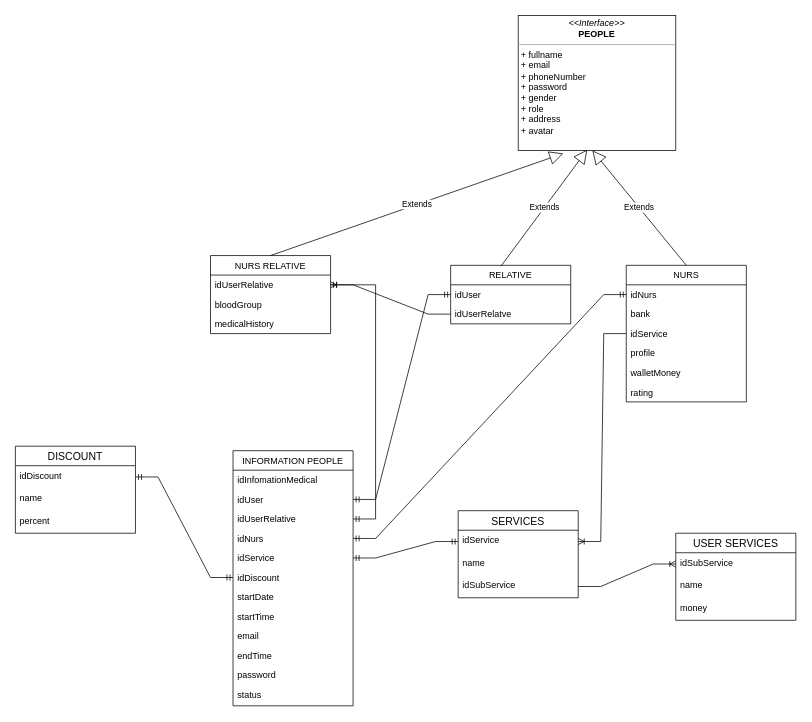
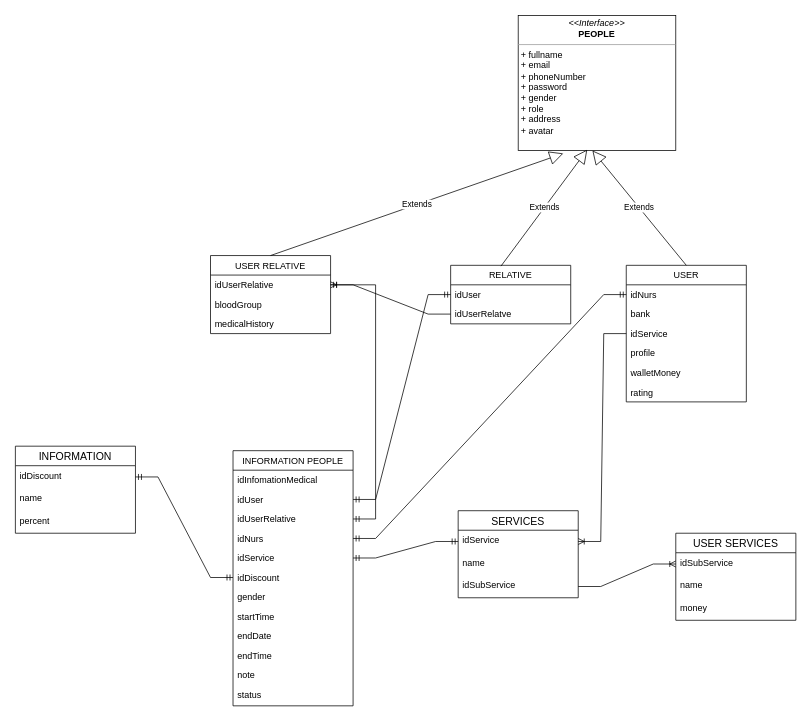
  <mxCell id="0" />
  <mxCell id="1" parent="0" />
  <mxCell id="2" value="RELATIVE" style="swimlane;fontStyle=0;align=center;verticalAlign=top;childLayout=stackLayout;horizontal=1;startSize=26;horizontalStack=0;resizeParent=1;resizeLast=0;collapsible=1;marginBottom=0;rounded=0;shadow=0;strokeWidth=1;" parent="1" vertex="1"><mxGeometry x="600" y="353" width="160" height="78" as="geometry"><mxRectangle x="130" y="380" width="160" height="26" as="alternateBounds" /></mxGeometry></mxCell>
  <mxCell id="3" value="idUser" style="text;align=left;verticalAlign=top;spacingLeft=4;spacingRight=4;overflow=hidden;rotatable=0;points=[[0,0.5],[1,0.5]];portConstraint=eastwest;" parent="2" vertex="1"><mxGeometry y="26" width="160" height="26" as="geometry" /></mxCell>
  <mxCell id="4" value="idUserRelatve" style="text;align=left;verticalAlign=top;spacingLeft=4;spacingRight=4;overflow=hidden;rotatable=0;points=[[0,0.5],[1,0.5]];portConstraint=eastwest;" parent="2" vertex="1"><mxGeometry y="52" width="160" height="26" as="geometry" /></mxCell>
- <mxCell id="5" value="NURS" style="swimlane;fontStyle=0;align=center;verticalAlign=top;childLayout=stackLayout;horizontal=1;startSize=26;horizontalStack=0;resizeParent=1;resizeLast=0;collapsible=1;marginBottom=0;rounded=0;shadow=0;strokeWidth=1;" parent="1" vertex="1"><mxGeometry x="834" y="353" width="160" height="182" as="geometry"><mxRectangle x="414" y="360" width="170" height="26" as="alternateBounds" /></mxGeometry></mxCell>
+ <mxCell id="5" value="USER" style="swimlane;fontStyle=0;align=center;verticalAlign=top;childLayout=stackLayout;horizontal=1;startSize=26;horizontalStack=0;resizeParent=1;resizeLast=0;collapsible=1;marginBottom=0;rounded=0;shadow=0;strokeWidth=1;" parent="1" vertex="1"><mxGeometry x="834" y="353" width="160" height="182" as="geometry"><mxRectangle x="414" y="360" width="170" height="26" as="alternateBounds" /></mxGeometry></mxCell>
  <mxCell id="6" value="idNurs" style="text;align=left;verticalAlign=top;spacingLeft=4;spacingRight=4;overflow=hidden;rotatable=0;points=[[0,0.5],[1,0.5]];portConstraint=eastwest;" parent="5" vertex="1"><mxGeometry y="26" width="160" height="26" as="geometry" /></mxCell>
  <mxCell id="7" value="bank" style="text;align=left;verticalAlign=top;spacingLeft=4;spacingRight=4;overflow=hidden;rotatable=0;points=[[0,0.5],[1,0.5]];portConstraint=eastwest;" parent="5" vertex="1"><mxGeometry y="52" width="160" height="26" as="geometry" /></mxCell>
  <mxCell id="8" value="idService" style="text;align=left;verticalAlign=top;spacingLeft=4;spacingRight=4;overflow=hidden;rotatable=0;points=[[0,0.5],[1,0.5]];portConstraint=eastwest;" parent="5" vertex="1"><mxGeometry y="78" width="160" height="26" as="geometry" /></mxCell>
  <mxCell id="9" value="profile" style="text;align=left;verticalAlign=top;spacingLeft=4;spacingRight=4;overflow=hidden;rotatable=0;points=[[0,0.5],[1,0.5]];portConstraint=eastwest;" parent="5" vertex="1"><mxGeometry y="104" width="160" height="26" as="geometry" /></mxCell>
  <mxCell id="10" value="walletMoney" style="text;align=left;verticalAlign=top;spacingLeft=4;spacingRight=4;overflow=hidden;rotatable=0;points=[[0,0.5],[1,0.5]];portConstraint=eastwest;" parent="5" vertex="1"><mxGeometry y="130" width="160" height="26" as="geometry" /></mxCell>
  <mxCell id="11" value="rating" style="text;align=left;verticalAlign=top;spacingLeft=4;spacingRight=4;overflow=hidden;rotatable=0;points=[[0,0.5],[1,0.5]];portConstraint=eastwest;" parent="5" vertex="1"><mxGeometry y="156" width="160" height="26" as="geometry" /></mxCell>
  <mxCell id="12" value="&lt;p style=&quot;margin:0px;margin-top:4px;text-align:center;&quot;&gt;&lt;i&gt;&amp;lt;&amp;lt;Interface&amp;gt;&amp;gt;&lt;/i&gt;&lt;br&gt;&lt;b&gt;PEOPLE&lt;/b&gt;&lt;/p&gt;&lt;hr size=&quot;1&quot;&gt;&lt;p style=&quot;margin:0px;margin-left:4px;&quot;&gt;&lt;span style=&quot;background-color: initial;&quot;&gt;+ fullname&lt;/span&gt;&lt;br&gt;&lt;/p&gt;&lt;p style=&quot;margin:0px;margin-left:4px;&quot;&gt;+ email&lt;/p&gt;&lt;p style=&quot;margin:0px;margin-left:4px;&quot;&gt;+ phoneNumber&lt;/p&gt;&lt;p style=&quot;margin:0px;margin-left:4px;&quot;&gt;+ password&lt;/p&gt;&lt;p style=&quot;margin:0px;margin-left:4px;&quot;&gt;+ gender&lt;/p&gt;&lt;p style=&quot;margin:0px;margin-left:4px;&quot;&gt;+ role&lt;/p&gt;&lt;p style=&quot;margin:0px;margin-left:4px;&quot;&gt;+ address&lt;/p&gt;&lt;p style=&quot;margin:0px;margin-left:4px;&quot;&gt;+ avatar&lt;/p&gt;&lt;p style=&quot;margin:0px;margin-left:4px;&quot;&gt;&lt;br&gt;&lt;/p&gt;" style="verticalAlign=top;align=left;overflow=fill;fontSize=12;fontFamily=Helvetica;html=1;whiteSpace=wrap;" parent="1" vertex="1"><mxGeometry x="690" width="210" height="180" as="geometry" y="20" /></mxCell>
  <mxCell id="13" value="" style="ellipse;whiteSpace=wrap;html=1;align=center;aspect=fixed;fillColor=none;strokeColor=none;resizable=0;perimeter=centerPerimeter;rotatable=0;allowArrows=0;points=[];outlineConnect=1;" parent="1" vertex="1"><mxGeometry x="740" y="270" width="10" height="10" as="geometry" /></mxCell>
  <mxCell id="14" value="" style="shape=requiredInterface;html=1;verticalLabelPosition=bottom;sketch=0;" parent="1" vertex="1"><mxGeometry x="830" y="300" width="10" as="geometry" /></mxCell>
  <mxCell id="15" value="" style="ellipse;whiteSpace=wrap;html=1;align=center;aspect=fixed;fillColor=none;strokeColor=none;resizable=0;perimeter=centerPerimeter;rotatable=0;allowArrows=0;points=[];outlineConnect=1;" parent="1" vertex="1"><mxGeometry x="820" y="310" width="10" height="10" as="geometry" /></mxCell>
  <mxCell id="16" value="" style="ellipse;whiteSpace=wrap;html=1;align=center;aspect=fixed;fillColor=none;strokeColor=none;resizable=0;perimeter=centerPerimeter;rotatable=0;allowArrows=0;points=[];outlineConnect=1;" parent="1" vertex="1"><mxGeometry x="820" y="310" width="10" height="10" as="geometry" /></mxCell>
  <mxCell id="17" value="Extends" style="endArrow=block;endSize=16;endFill=0;html=1;rounded=0;exitX=0.419;exitY=0.014;exitDx=0;exitDy=0;entryX=0.438;entryY=0.994;entryDx=0;entryDy=0;entryPerimeter=0;exitPerimeter=0;" parent="1" source="2" target="12" edge="1"><mxGeometry width="160" relative="1" as="geometry"><mxPoint x="790" y="430" as="sourcePoint" /><mxPoint x="980" y="360" as="targetPoint" /><Array as="points" /></mxGeometry></mxCell>
  <mxCell id="18" value="Extends" style="endArrow=block;endSize=16;endFill=0;html=1;rounded=0;exitX=0.5;exitY=0;exitDx=0;exitDy=0;entryX=0.471;entryY=1;entryDx=0;entryDy=0;entryPerimeter=0;" parent="1" source="5" target="12" edge="1"><mxGeometry width="160" relative="1" as="geometry"><mxPoint x="860" y="389.5" as="sourcePoint" /><mxPoint x="957" y="210.5" as="targetPoint" /><Array as="points" /></mxGeometry></mxCell>
- <mxCell id="19" value="NURS RELATIVE" style="swimlane;fontStyle=0;align=center;verticalAlign=top;childLayout=stackLayout;horizontal=1;startSize=26;horizontalStack=0;resizeParent=1;resizeLast=0;collapsible=1;marginBottom=0;rounded=0;shadow=0;strokeWidth=1;" parent="1" vertex="1"><mxGeometry x="280" y="340" width="160" height="104" as="geometry"><mxRectangle x="130" y="380" width="160" height="26" as="alternateBounds" /></mxGeometry></mxCell>
+ <mxCell id="19" value="USER RELATIVE" style="swimlane;fontStyle=0;align=center;verticalAlign=top;childLayout=stackLayout;horizontal=1;startSize=26;horizontalStack=0;resizeParent=1;resizeLast=0;collapsible=1;marginBottom=0;rounded=0;shadow=0;strokeWidth=1;" parent="1" vertex="1"><mxGeometry x="280" y="340" width="160" height="104" as="geometry"><mxRectangle x="130" y="380" width="160" height="26" as="alternateBounds" /></mxGeometry></mxCell>
  <mxCell id="20" value="idUserRelative" style="text;align=left;verticalAlign=top;spacingLeft=4;spacingRight=4;overflow=hidden;rotatable=0;points=[[0,0.5],[1,0.5]];portConstraint=eastwest;" parent="19" vertex="1"><mxGeometry y="26" width="160" height="26" as="geometry" /></mxCell>
  <mxCell id="21" value="bloodGroup" style="text;align=left;verticalAlign=top;spacingLeft=4;spacingRight=4;overflow=hidden;rotatable=0;points=[[0,0.5],[1,0.5]];portConstraint=eastwest;" parent="19" vertex="1"><mxGeometry y="52" width="160" height="26" as="geometry" /></mxCell>
  <mxCell id="22" value="medicalHistory" style="text;align=left;verticalAlign=top;spacingLeft=4;spacingRight=4;overflow=hidden;rotatable=0;points=[[0,0.5],[1,0.5]];portConstraint=eastwest;" parent="19" vertex="1"><mxGeometry y="78" width="160" height="26" as="geometry" /></mxCell>
  <mxCell id="23" value="Extends" style="endArrow=block;endSize=16;endFill=0;html=1;rounded=0;exitX=0.5;exitY=0;exitDx=0;exitDy=0;entryX=0.286;entryY=1.022;entryDx=0;entryDy=0;entryPerimeter=0;" parent="1" source="19" target="12" edge="1"><mxGeometry width="160" relative="1" as="geometry"><mxPoint x="460" y="349" as="sourcePoint" /><mxPoint x="575" y="194" as="targetPoint" /><Array as="points" /></mxGeometry></mxCell>
  <mxCell id="24" value="" style="edgeStyle=entityRelationEdgeStyle;fontSize=12;html=1;endArrow=ERoneToMany;rounded=0;" parent="1" source="4" target="20" edge="1"><mxGeometry width="100" height="100" relative="1" as="geometry"><mxPoint x="490" y="531" as="sourcePoint" /><mxPoint x="590" y="431" as="targetPoint" /></mxGeometry></mxCell>
  <mxCell id="25" value="SERVICES" style="swimlane;fontStyle=0;childLayout=stackLayout;horizontal=1;startSize=26;horizontalStack=0;resizeParent=1;resizeParentMax=0;resizeLast=0;collapsible=1;marginBottom=0;align=center;fontSize=14;" vertex="1" parent="1"><mxGeometry x="610" y="680" width="160" height="116" as="geometry" /></mxCell>
  <mxCell id="26" value="idService" style="text;strokeColor=none;fillColor=none;spacingLeft=4;spacingRight=4;overflow=hidden;rotatable=0;points=[[0,0.5],[1,0.5]];portConstraint=eastwest;fontSize=12;whiteSpace=wrap;html=1;" vertex="1" parent="25"><mxGeometry y="26" width="160" height="30" as="geometry" /></mxCell>
  <mxCell id="27" value="name" style="text;strokeColor=none;fillColor=none;spacingLeft=4;spacingRight=4;overflow=hidden;rotatable=0;points=[[0,0.5],[1,0.5]];portConstraint=eastwest;fontSize=12;whiteSpace=wrap;html=1;" vertex="1" parent="25"><mxGeometry y="56" width="160" height="30" as="geometry" /></mxCell>
  <mxCell id="28" value="idSubService" style="text;strokeColor=none;fillColor=none;spacingLeft=4;spacingRight=4;overflow=hidden;rotatable=0;points=[[0,0.5],[1,0.5]];portConstraint=eastwest;fontSize=12;whiteSpace=wrap;html=1;" vertex="1" parent="25"><mxGeometry y="86" width="160" height="30" as="geometry" /></mxCell>
  <mxCell id="29" value="USER SERVICES" style="swimlane;fontStyle=0;childLayout=stackLayout;horizontal=1;startSize=26;horizontalStack=0;resizeParent=1;resizeParentMax=0;resizeLast=0;collapsible=1;marginBottom=0;align=center;fontSize=14;" vertex="1" parent="1"><mxGeometry x="900" y="710" width="160" height="116" as="geometry" /></mxCell>
  <mxCell id="30" value="idSubService&lt;span style=&quot;white-space: pre;&quot;&gt;&#09;&lt;/span&gt;" style="text;strokeColor=none;fillColor=none;spacingLeft=4;spacingRight=4;overflow=hidden;rotatable=0;points=[[0,0.5],[1,0.5]];portConstraint=eastwest;fontSize=12;whiteSpace=wrap;html=1;" vertex="1" parent="29"><mxGeometry y="26" width="160" height="30" as="geometry" /></mxCell>
  <mxCell id="31" value="name" style="text;strokeColor=none;fillColor=none;spacingLeft=4;spacingRight=4;overflow=hidden;rotatable=0;points=[[0,0.5],[1,0.5]];portConstraint=eastwest;fontSize=12;whiteSpace=wrap;html=1;" vertex="1" parent="29"><mxGeometry y="56" width="160" height="30" as="geometry" /></mxCell>
  <mxCell id="32" value="money" style="text;strokeColor=none;fillColor=none;spacingLeft=4;spacingRight=4;overflow=hidden;rotatable=0;points=[[0,0.5],[1,0.5]];portConstraint=eastwest;fontSize=12;whiteSpace=wrap;html=1;" vertex="1" parent="29"><mxGeometry y="86" width="160" height="30" as="geometry" /></mxCell>
  <mxCell id="33" value="" style="edgeStyle=entityRelationEdgeStyle;fontSize=12;html=1;endArrow=ERoneToMany;rounded=0;exitX=1;exitY=0.5;exitDx=0;exitDy=0;" edge="1" parent="1" source="28" target="30"><mxGeometry width="100" height="100" relative="1" as="geometry"><mxPoint x="370" y="621" as="sourcePoint" /><mxPoint x="410" y="730" as="targetPoint" /><Array as="points"><mxPoint x="510" y="600" /></Array></mxGeometry></mxCell>
  <mxCell id="34" value="" style="edgeStyle=entityRelationEdgeStyle;fontSize=12;html=1;endArrow=ERoneToMany;rounded=0;exitX=0;exitY=0.5;exitDx=0;exitDy=0;" edge="1" parent="1" source="8" target="26"><mxGeometry width="100" height="100" relative="1" as="geometry"><mxPoint x="565" y="640" as="sourcePoint" /><mxPoint x="665" y="540" as="targetPoint" /><Array as="points"><mxPoint x="605" y="680" /></Array></mxGeometry></mxCell>
- <mxCell id="35" value="DISCOUNT" style="swimlane;fontStyle=0;childLayout=stackLayout;horizontal=1;startSize=26;horizontalStack=0;resizeParent=1;resizeParentMax=0;resizeLast=0;collapsible=1;marginBottom=0;align=center;fontSize=14;" vertex="1" parent="1"><mxGeometry x="20" y="594" width="160" height="116" as="geometry" /></mxCell>
+ <mxCell id="35" value="INFORMATION" style="swimlane;fontStyle=0;childLayout=stackLayout;horizontal=1;startSize=26;horizontalStack=0;resizeParent=1;resizeParentMax=0;resizeLast=0;collapsible=1;marginBottom=0;align=center;fontSize=14;" vertex="1" parent="1"><mxGeometry x="20" y="594" width="160" height="116" as="geometry" /></mxCell>
  <mxCell id="36" value="idDiscount" style="text;strokeColor=none;fillColor=none;spacingLeft=4;spacingRight=4;overflow=hidden;rotatable=0;points=[[0,0.5],[1,0.5]];portConstraint=eastwest;fontSize=12;whiteSpace=wrap;html=1;" vertex="1" parent="35"><mxGeometry y="26" width="160" height="30" as="geometry" /></mxCell>
  <mxCell id="37" value="name" style="text;strokeColor=none;fillColor=none;spacingLeft=4;spacingRight=4;overflow=hidden;rotatable=0;points=[[0,0.5],[1,0.5]];portConstraint=eastwest;fontSize=12;whiteSpace=wrap;html=1;" vertex="1" parent="35"><mxGeometry y="56" width="160" height="30" as="geometry" /></mxCell>
  <mxCell id="38" value="percent" style="text;strokeColor=none;fillColor=none;spacingLeft=4;spacingRight=4;overflow=hidden;rotatable=0;points=[[0,0.5],[1,0.5]];portConstraint=eastwest;fontSize=12;whiteSpace=wrap;html=1;" vertex="1" parent="35"><mxGeometry y="86" width="160" height="30" as="geometry" /></mxCell>
  <mxCell id="39" value="INFORMATION PEOPLE" style="swimlane;fontStyle=0;align=center;verticalAlign=top;childLayout=stackLayout;horizontal=1;startSize=26;horizontalStack=0;resizeParent=1;resizeLast=0;collapsible=1;marginBottom=0;rounded=0;shadow=0;strokeWidth=1;" vertex="1" parent="1"><mxGeometry x="310" y="600" width="160" height="340" as="geometry"><mxRectangle x="130" y="380" width="160" height="26" as="alternateBounds" /></mxGeometry></mxCell>
  <mxCell id="40" value="idInfomationMedical" style="text;align=left;verticalAlign=top;spacingLeft=4;spacingRight=4;overflow=hidden;rotatable=0;points=[[0,0.5],[1,0.5]];portConstraint=eastwest;" vertex="1" parent="39"><mxGeometry y="26" width="160" height="26" as="geometry" /></mxCell>
  <mxCell id="41" value="idUser" style="text;align=left;verticalAlign=top;spacingLeft=4;spacingRight=4;overflow=hidden;rotatable=0;points=[[0,0.5],[1,0.5]];portConstraint=eastwest;" vertex="1" parent="39"><mxGeometry y="52" width="160" height="26" as="geometry" /></mxCell>
  <mxCell id="42" value="idUserRelative" style="text;align=left;verticalAlign=top;spacingLeft=4;spacingRight=4;overflow=hidden;rotatable=0;points=[[0,0.5],[1,0.5]];portConstraint=eastwest;" vertex="1" parent="39"><mxGeometry y="78" width="160" height="26" as="geometry" /></mxCell>
  <mxCell id="43" value="idNurs" style="text;align=left;verticalAlign=top;spacingLeft=4;spacingRight=4;overflow=hidden;rotatable=0;points=[[0,0.5],[1,0.5]];portConstraint=eastwest;" vertex="1" parent="39"><mxGeometry y="104" width="160" height="26" as="geometry" /></mxCell>
  <mxCell id="44" value="idService" style="text;align=left;verticalAlign=top;spacingLeft=4;spacingRight=4;overflow=hidden;rotatable=0;points=[[0,0.5],[1,0.5]];portConstraint=eastwest;" vertex="1" parent="39"><mxGeometry y="130" width="160" height="26" as="geometry" /></mxCell>
  <mxCell id="45" value="idDiscount" style="text;align=left;verticalAlign=top;spacingLeft=4;spacingRight=4;overflow=hidden;rotatable=0;points=[[0,0.5],[1,0.5]];portConstraint=eastwest;" vertex="1" parent="39"><mxGeometry y="156" width="160" height="26" as="geometry" /></mxCell>
- <mxCell id="46" value="startDate" style="text;align=left;verticalAlign=top;spacingLeft=4;spacingRight=4;overflow=hidden;rotatable=0;points=[[0,0.5],[1,0.5]];portConstraint=eastwest;" vertex="1" parent="39"><mxGeometry y="182" width="160" height="26" as="geometry" /></mxCell>
+ <mxCell id="46" value="gender" style="text;align=left;verticalAlign=top;spacingLeft=4;spacingRight=4;overflow=hidden;rotatable=0;points=[[0,0.5],[1,0.5]];portConstraint=eastwest;" vertex="1" parent="39"><mxGeometry y="182" width="160" height="26" as="geometry" /></mxCell>
  <mxCell id="47" value="startTime" style="text;align=left;verticalAlign=top;spacingLeft=4;spacingRight=4;overflow=hidden;rotatable=0;points=[[0,0.5],[1,0.5]];portConstraint=eastwest;" vertex="1" parent="39"><mxGeometry y="208" width="160" height="26" as="geometry" /></mxCell>
- <mxCell id="48" value="email" style="text;align=left;verticalAlign=top;spacingLeft=4;spacingRight=4;overflow=hidden;rotatable=0;points=[[0,0.5],[1,0.5]];portConstraint=eastwest;" vertex="1" parent="39"><mxGeometry y="234" width="160" height="26" as="geometry" /></mxCell>
+ <mxCell id="48" value="endDate" style="text;align=left;verticalAlign=top;spacingLeft=4;spacingRight=4;overflow=hidden;rotatable=0;points=[[0,0.5],[1,0.5]];portConstraint=eastwest;" vertex="1" parent="39"><mxGeometry y="234" width="160" height="26" as="geometry" /></mxCell>
  <mxCell id="49" value="endTime" style="text;align=left;verticalAlign=top;spacingLeft=4;spacingRight=4;overflow=hidden;rotatable=0;points=[[0,0.5],[1,0.5]];portConstraint=eastwest;" vertex="1" parent="39"><mxGeometry y="260" width="160" height="26" as="geometry" /></mxCell>
- <mxCell id="50" value="password" style="text;align=left;verticalAlign=top;spacingLeft=4;spacingRight=4;overflow=hidden;rotatable=0;points=[[0,0.5],[1,0.5]];portConstraint=eastwest;" vertex="1" parent="39"><mxGeometry y="286" width="160" height="26" as="geometry" /></mxCell>
+ <mxCell id="50" value="note" style="text;align=left;verticalAlign=top;spacingLeft=4;spacingRight=4;overflow=hidden;rotatable=0;points=[[0,0.5],[1,0.5]];portConstraint=eastwest;" vertex="1" parent="39"><mxGeometry y="286" width="160" height="26" as="geometry" /></mxCell>
  <mxCell id="51" value="status" style="text;align=left;verticalAlign=top;spacingLeft=4;spacingRight=4;overflow=hidden;rotatable=0;points=[[0,0.5],[1,0.5]];portConstraint=eastwest;" vertex="1" parent="39"><mxGeometry y="312" width="160" height="26" as="geometry" /></mxCell>
  <mxCell id="52" value="" style="edgeStyle=entityRelationEdgeStyle;fontSize=12;html=1;endArrow=ERmandOne;startArrow=ERmandOne;rounded=0;" edge="1" parent="1" source="41" target="3"><mxGeometry width="100" height="100" relative="1" as="geometry"><mxPoint x="330" y="640" as="sourcePoint" /><mxPoint x="430" y="540" as="targetPoint" /></mxGeometry></mxCell>
  <mxCell id="53" value="" style="edgeStyle=entityRelationEdgeStyle;fontSize=12;html=1;endArrow=ERmandOne;startArrow=ERmandOne;rounded=0;" edge="1" parent="1" source="43" target="6"><mxGeometry width="100" height="100" relative="1" as="geometry"><mxPoint x="540" y="710" as="sourcePoint" /><mxPoint x="670" y="437" as="targetPoint" /></mxGeometry></mxCell>
  <mxCell id="54" value="" style="edgeStyle=entityRelationEdgeStyle;fontSize=12;html=1;endArrow=ERmandOne;startArrow=ERmandOne;rounded=0;" edge="1" parent="1" source="36" target="45"><mxGeometry width="100" height="100" relative="1" as="geometry"><mxPoint x="180" y="826" as="sourcePoint" /><mxPoint x="280" y="726" as="targetPoint" /><Array as="points"><mxPoint x="330" y="770" /></Array></mxGeometry></mxCell>
  <mxCell id="55" value="" style="edgeStyle=entityRelationEdgeStyle;fontSize=12;html=1;endArrow=ERmandOne;startArrow=ERmandOne;rounded=0;" edge="1" parent="1" source="44" target="26"><mxGeometry width="100" height="100" relative="1" as="geometry"><mxPoint x="490" y="800" as="sourcePoint" /><mxPoint x="590" y="700" as="targetPoint" /></mxGeometry></mxCell>
  <mxCell id="56" value="" style="edgeStyle=entityRelationEdgeStyle;fontSize=12;html=1;endArrow=ERmandOne;startArrow=ERmandOne;rounded=0;" edge="1" parent="1" source="42" target="20"><mxGeometry width="100" height="100" relative="1" as="geometry"><mxPoint x="180" y="490" as="sourcePoint" /><mxPoint x="290" y="388" as="targetPoint" /></mxGeometry></mxCell>
